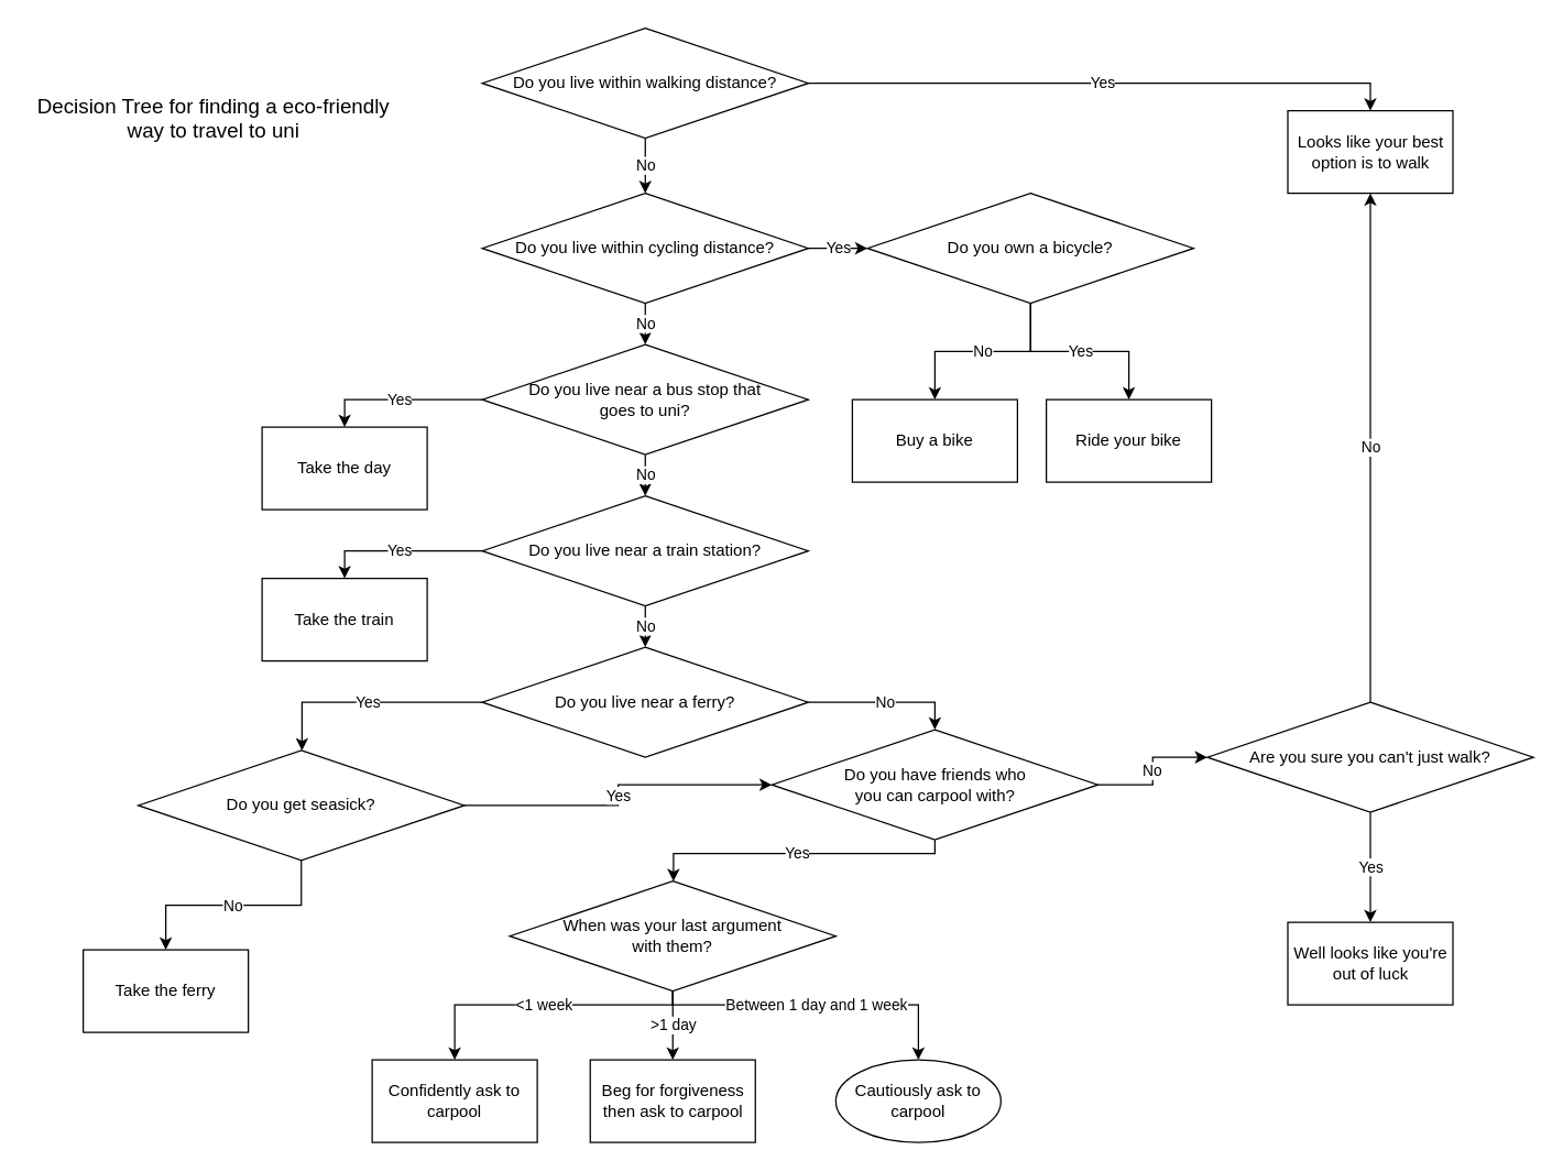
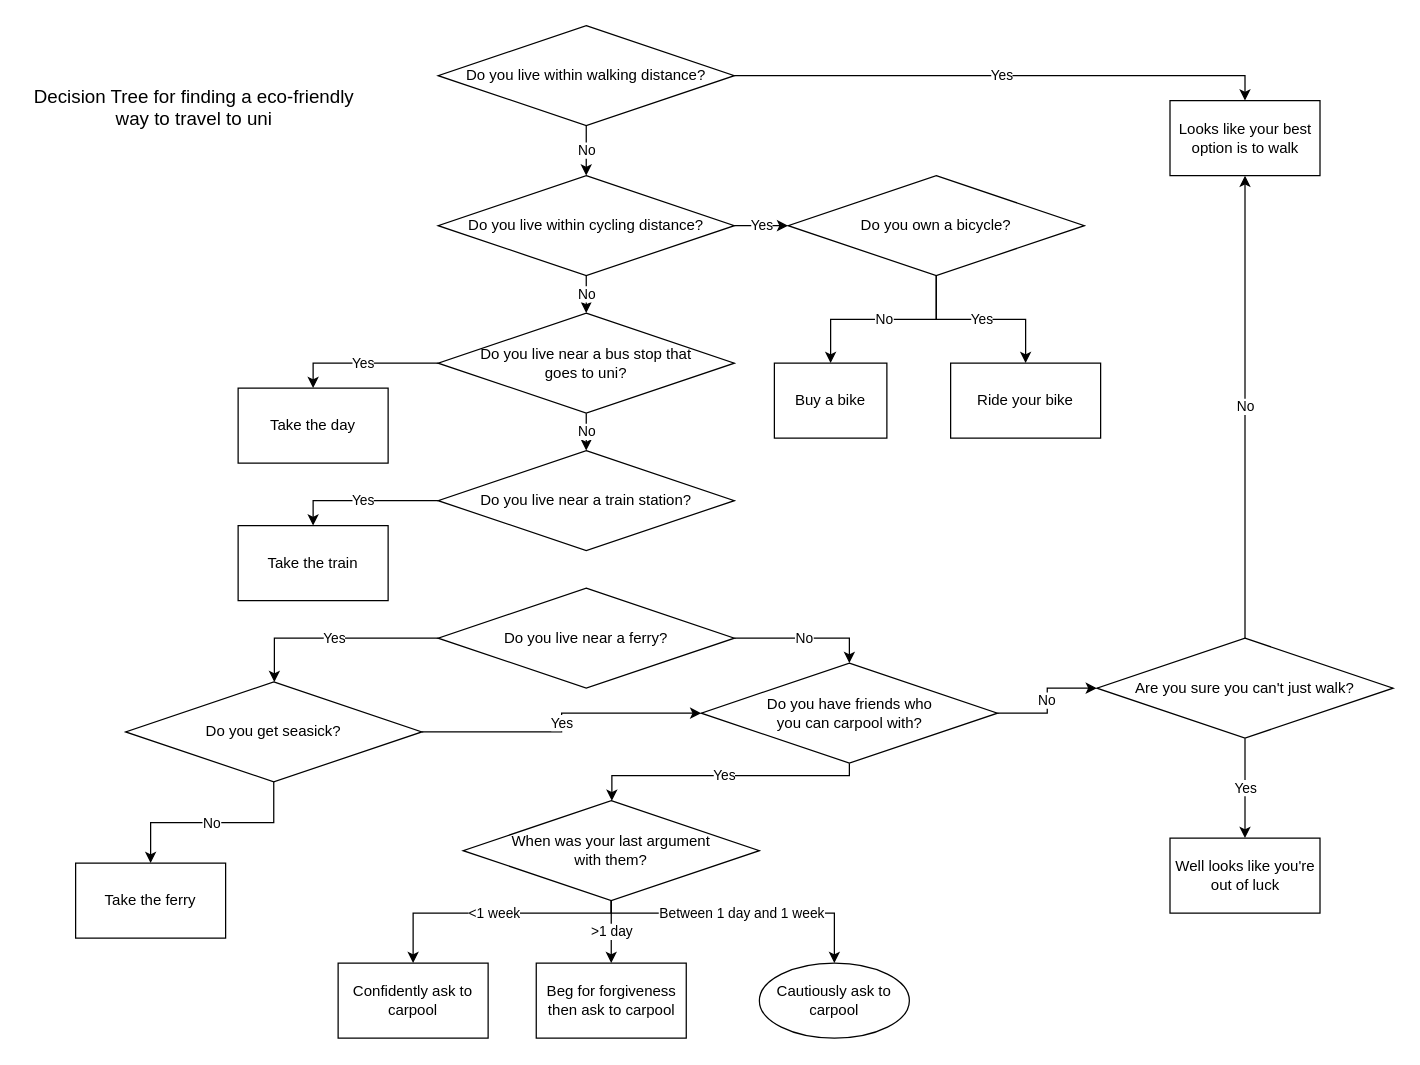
  <mxCell id="0" />
  <mxCell id="1" parent="0" />
  <mxCell id="2" value="Yes" style="edgeStyle=orthogonalEdgeStyle;rounded=0;orthogonalLoop=1;jettySize=auto;html=1;entryX=0.5;entryY=0;entryDx=0;entryDy=0;" parent="1" source="5" target="33" edge="1"><mxGeometry relative="1" as="geometry"><mxPoint x="210" y="80" as="targetPoint" /></mxGeometry></mxCell>
  <mxCell id="3" value="No" style="edgeStyle=orthogonalEdgeStyle;rounded=0;orthogonalLoop=1;jettySize=auto;html=1;exitX=0.5;exitY=1;exitDx=0;exitDy=0;" parent="1" source="7" target="13" edge="1"><mxGeometry relative="1" as="geometry" /></mxCell>
  <mxCell id="4" value="No" style="edgeStyle=orthogonalEdgeStyle;rounded=0;orthogonalLoop=1;jettySize=auto;html=1;" parent="1" source="5" target="7" edge="1"><mxGeometry relative="1" as="geometry" /></mxCell>
  <mxCell id="5" value="Do you live within walking distance?" style="rhombus;whiteSpace=wrap;html=1;" parent="1" vertex="1"><mxGeometry x="350" y="20" width="237" height="80" as="geometry" /></mxCell>
  <mxCell id="6" value="Yes" style="edgeStyle=orthogonalEdgeStyle;rounded=0;orthogonalLoop=1;jettySize=auto;html=1;" parent="1" source="7" target="10" edge="1"><mxGeometry relative="1" as="geometry" /></mxCell>
  <mxCell id="7" value="Do you live within cycling distance?" style="rhombus;whiteSpace=wrap;html=1;" parent="1" vertex="1"><mxGeometry x="350" y="140" width="237" height="80" as="geometry" /></mxCell>
  <mxCell id="8" value="No" style="edgeStyle=orthogonalEdgeStyle;rounded=0;orthogonalLoop=1;jettySize=auto;html=1;entryX=0.5;entryY=0;entryDx=0;entryDy=0;" parent="1" source="10" target="36" edge="1"><mxGeometry relative="1" as="geometry" /></mxCell>
  <mxCell id="9" value="Yes" style="edgeStyle=orthogonalEdgeStyle;rounded=0;orthogonalLoop=1;jettySize=auto;html=1;" parent="1" source="10" target="37" edge="1"><mxGeometry relative="1" as="geometry" /></mxCell>
  <mxCell id="10" value="Do you own a bicycle?" style="rhombus;whiteSpace=wrap;html=1;" parent="1" vertex="1"><mxGeometry x="630" y="140" width="237" height="80" as="geometry" /></mxCell>
  <mxCell id="11" value="Yes" style="edgeStyle=orthogonalEdgeStyle;rounded=0;orthogonalLoop=1;jettySize=auto;html=1;entryX=0.5;entryY=0;entryDx=0;entryDy=0;" parent="1" source="13" target="34" edge="1"><mxGeometry relative="1" as="geometry"><mxPoint x="240" y="330" as="targetPoint" /></mxGeometry></mxCell>
  <mxCell id="12" value="No" style="edgeStyle=orthogonalEdgeStyle;rounded=0;orthogonalLoop=1;jettySize=auto;html=1;" parent="1" source="13" target="16" edge="1"><mxGeometry relative="1" as="geometry" /></mxCell>
  <mxCell id="13" value="Do you live near a bus stop that &lt;br&gt;goes to uni?" style="rhombus;whiteSpace=wrap;html=1;" parent="1" vertex="1"><mxGeometry x="350" y="250" width="237" height="80" as="geometry" /></mxCell>
  <mxCell id="14" value="Yes" style="edgeStyle=orthogonalEdgeStyle;rounded=0;orthogonalLoop=1;jettySize=auto;html=1;entryX=0.5;entryY=0;entryDx=0;entryDy=0;" parent="1" source="16" target="35" edge="1"><mxGeometry relative="1" as="geometry"><mxPoint x="240" y="450" as="targetPoint" /></mxGeometry></mxCell>
- <mxCell id="15" value="No" style="edgeStyle=orthogonalEdgeStyle;rounded=0;orthogonalLoop=1;jettySize=auto;html=1;" parent="1" source="16" target="19" edge="1"><mxGeometry relative="1" as="geometry" /></mxCell>
  <mxCell id="16" value="Do you live near a train station?" style="rhombus;whiteSpace=wrap;html=1;" parent="1" vertex="1"><mxGeometry x="350" y="360" width="237" height="80" as="geometry" /></mxCell>
  <mxCell id="17" value="Yes" style="edgeStyle=orthogonalEdgeStyle;rounded=0;orthogonalLoop=1;jettySize=auto;html=1;" parent="1" source="19" target="32" edge="1"><mxGeometry relative="1" as="geometry"><Array as="points"><mxPoint x="219" y="510" /></Array></mxGeometry></mxCell>
  <mxCell id="18" value="No" style="edgeStyle=orthogonalEdgeStyle;rounded=0;orthogonalLoop=1;jettySize=auto;html=1;exitX=1;exitY=0.5;exitDx=0;exitDy=0;" parent="1" source="19" target="22" edge="1"><mxGeometry relative="1" as="geometry" /></mxCell>
  <mxCell id="19" value="Do you live near a ferry?" style="rhombus;whiteSpace=wrap;html=1;" parent="1" vertex="1"><mxGeometry x="350" y="470" width="237" height="80" as="geometry" /></mxCell>
  <mxCell id="20" value="Yes" style="edgeStyle=orthogonalEdgeStyle;rounded=0;orthogonalLoop=1;jettySize=auto;html=1;" parent="1" source="22" target="29" edge="1"><mxGeometry relative="1" as="geometry"><Array as="points"><mxPoint x="679" y="620" /><mxPoint x="489" y="620" /></Array></mxGeometry></mxCell>
  <mxCell id="21" value="No" style="edgeStyle=orthogonalEdgeStyle;rounded=0;orthogonalLoop=1;jettySize=auto;html=1;" parent="1" source="22" target="25" edge="1"><mxGeometry relative="1" as="geometry" /></mxCell>
  <mxCell id="22" value="Do you have friends who &lt;br&gt;you can carpool with?" style="rhombus;whiteSpace=wrap;html=1;" parent="1" vertex="1"><mxGeometry x="560.5" y="530" width="237" height="80" as="geometry" /></mxCell>
  <mxCell id="23" value="No" style="edgeStyle=orthogonalEdgeStyle;rounded=0;orthogonalLoop=1;jettySize=auto;html=1;" parent="1" source="25" target="33" edge="1"><mxGeometry relative="1" as="geometry" /></mxCell>
  <mxCell id="24" value="Yes" style="edgeStyle=orthogonalEdgeStyle;rounded=0;orthogonalLoop=1;jettySize=auto;html=1;entryX=0.5;entryY=0;entryDx=0;entryDy=0;" parent="1" source="25" target="42" edge="1"><mxGeometry relative="1" as="geometry" /></mxCell>
  <mxCell id="25" value="Are you sure you can't just walk?" style="rhombus;whiteSpace=wrap;html=1;" parent="1" vertex="1"><mxGeometry x="877" y="510" width="237" height="80" as="geometry" /></mxCell>
  <mxCell id="26" value="&amp;lt;1 week" style="edgeStyle=orthogonalEdgeStyle;rounded=0;orthogonalLoop=1;jettySize=auto;html=1;" parent="1" source="29" target="39" edge="1"><mxGeometry relative="1" as="geometry"><Array as="points"><mxPoint x="489" y="730" /><mxPoint x="330" y="730" /></Array></mxGeometry></mxCell>
  <mxCell id="27" value="&amp;gt;1 day" style="edgeStyle=orthogonalEdgeStyle;rounded=0;orthogonalLoop=1;jettySize=auto;html=1;" parent="1" source="29" target="41" edge="1"><mxGeometry relative="1" as="geometry" /></mxCell>
  <mxCell id="28" value="Between 1 day and 1 week" style="edgeStyle=orthogonalEdgeStyle;rounded=0;orthogonalLoop=1;jettySize=auto;html=1;" parent="1" source="29" target="40" edge="1"><mxGeometry relative="1" as="geometry"><Array as="points"><mxPoint x="489" y="730" /><mxPoint x="667" y="730" /></Array></mxGeometry></mxCell>
  <mxCell id="29" value="When was your last argument &lt;br&gt;with them?" style="rhombus;whiteSpace=wrap;html=1;" parent="1" vertex="1"><mxGeometry x="370" y="640" width="237" height="80" as="geometry" /></mxCell>
  <mxCell id="30" value="No" style="edgeStyle=orthogonalEdgeStyle;rounded=0;orthogonalLoop=1;jettySize=auto;html=1;" parent="1" source="32" target="38" edge="1"><mxGeometry relative="1" as="geometry" /></mxCell>
  <mxCell id="31" value="Yes" style="edgeStyle=orthogonalEdgeStyle;rounded=0;orthogonalLoop=1;jettySize=auto;html=1;" parent="1" source="32" target="22" edge="1"><mxGeometry relative="1" as="geometry" /></mxCell>
  <mxCell id="32" value="Do you get seasick?" style="rhombus;whiteSpace=wrap;html=1;" parent="1" vertex="1"><mxGeometry x="100" y="545" width="237" height="80" as="geometry" /></mxCell>
  <mxCell id="33" value="&lt;span style=&quot;white-space: normal&quot;&gt;Looks like your best option is to walk&lt;/span&gt;" style="rounded=0;whiteSpace=wrap;html=1;" parent="1" vertex="1"><mxGeometry x="935.5" y="80" width="120" height="60" as="geometry" /></mxCell>
  <mxCell id="34" value="Take the day" style="rounded=0;whiteSpace=wrap;html=1;" parent="1" vertex="1"><mxGeometry x="190" y="310" width="120" height="60" as="geometry" /></mxCell>
  <mxCell id="35" value="Take the train" style="rounded=0;whiteSpace=wrap;html=1;" parent="1" vertex="1"><mxGeometry x="190" y="420" width="120" height="60" as="geometry" /></mxCell>
- <mxCell id="36" value="Buy a bike" style="rounded=0;whiteSpace=wrap;html=1;" parent="1" vertex="1"><mxGeometry x="619" y="290" width="120" height="60" as="geometry" /></mxCell>
+ <mxCell id="36" value="Buy a bike" style="rounded=0;whiteSpace=wrap;html=1;" parent="1" vertex="1"><mxGeometry x="619" y="290" width="90" height="60" as="geometry" /></mxCell>
  <mxCell id="37" value="Ride your bike" style="rounded=0;whiteSpace=wrap;html=1;" parent="1" vertex="1"><mxGeometry x="760" y="290" width="120" height="60" as="geometry" /></mxCell>
  <mxCell id="38" value="Take the ferry" style="rounded=0;whiteSpace=wrap;html=1;" parent="1" vertex="1"><mxGeometry x="60" y="690" width="120" height="60" as="geometry" /></mxCell>
  <mxCell id="39" value="Confidently ask to carpool" style="rounded=0;whiteSpace=wrap;html=1;" parent="1" vertex="1"><mxGeometry x="270" y="770" width="120" height="60" as="geometry" /></mxCell>
  <mxCell id="40" value="Cautiously ask to carpool" style="ellipse;whiteSpace=wrap;html=1;" parent="1" vertex="1"><mxGeometry x="607" y="770" width="120" height="60" as="geometry" /></mxCell>
  <mxCell id="41" value="Beg for forgiveness then ask to carpool" style="rounded=0;whiteSpace=wrap;html=1;" parent="1" vertex="1"><mxGeometry x="428.5" y="770" width="120" height="60" as="geometry" /></mxCell>
  <mxCell id="42" value="Well looks like you're out of luck" style="rounded=0;whiteSpace=wrap;html=1;" parent="1" vertex="1"><mxGeometry x="935.5" y="670" width="120" height="60" as="geometry" /></mxCell>
  <mxCell id="43" value="&lt;font style=&quot;font-size: 15px&quot;&gt;Decision Tree for finding a eco-friendly way to travel to uni&lt;/font&gt;" style="text;html=1;strokeColor=none;fillColor=none;align=center;verticalAlign=middle;whiteSpace=wrap;rounded=0;" vertex="1" parent="1"><mxGeometry x="20" y="60" width="270" height="50" as="geometry" /></mxCell>
